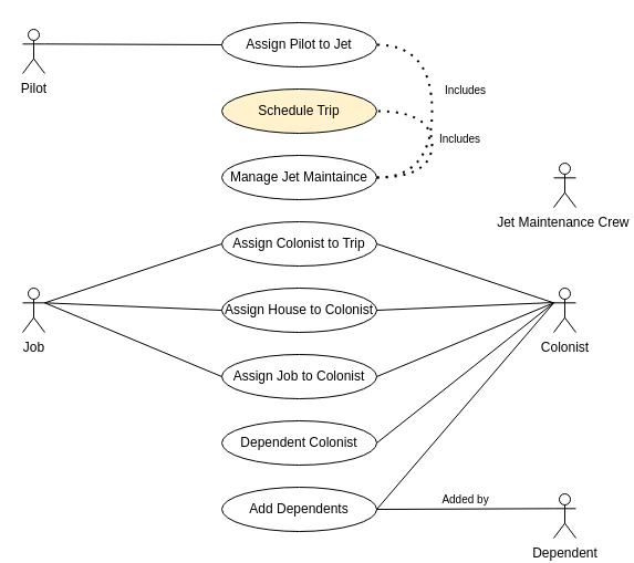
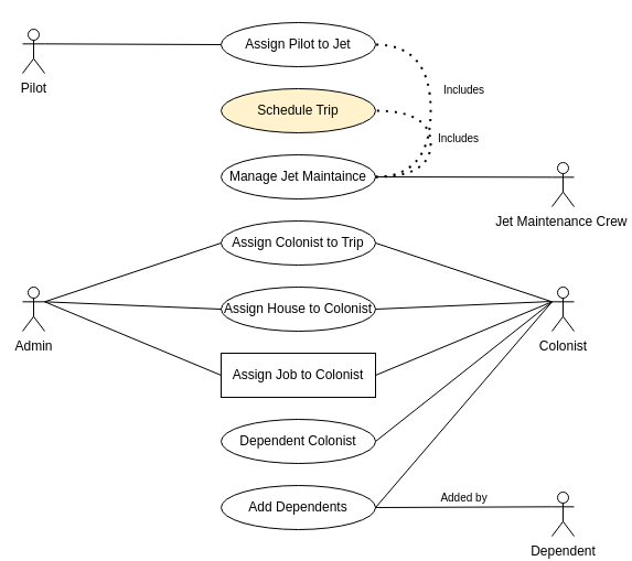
  <mxCell id="0" />
  <mxCell id="1" parent="0" />
  <mxCell id="2" value="Assign Pilot to Jet" style="ellipse;whiteSpace=wrap;html=1;" vertex="1" parent="1"><mxGeometry x="200" y="20" width="140" height="40" as="geometry" /></mxCell>
  <mxCell id="3" value="Schedule Trip" style="ellipse;whiteSpace=wrap;html=1;fillColor=#fff2cc;" vertex="1" parent="1"><mxGeometry x="200" y="80" width="140" height="40" as="geometry" /></mxCell>
  <mxCell id="4" value="Manage Jet Maintaince" style="ellipse;whiteSpace=wrap;html=1;" vertex="1" parent="1"><mxGeometry x="200" y="140" width="140" height="40" as="geometry" /></mxCell>
  <mxCell id="5" value="Assign Colonist to Trip" style="ellipse;whiteSpace=wrap;html=1;" vertex="1" parent="1"><mxGeometry x="200" y="200" width="140" height="40" as="geometry" /></mxCell>
  <mxCell id="6" value="Assign House to Colonist" style="ellipse;whiteSpace=wrap;html=1;" vertex="1" parent="1"><mxGeometry x="200" y="260" width="140" height="40" as="geometry" /></mxCell>
- <mxCell id="7" value="Assign Job to Colonist" style="ellipse;whiteSpace=wrap;html=1;" vertex="1" parent="1"><mxGeometry x="200" y="320" width="140" height="40" as="geometry" /></mxCell>
+ <mxCell id="7" value="Assign Job to Colonist" style="whiteSpace=wrap;html=1;rounded=0;" vertex="1" parent="1"><mxGeometry x="200" y="320" width="140" height="40" as="geometry" /></mxCell>
  <mxCell id="8" value="Dependent Colonist" style="ellipse;whiteSpace=wrap;html=1;" vertex="1" parent="1"><mxGeometry x="200" y="380" width="140" height="40" as="geometry" /></mxCell>
  <mxCell id="9" value="Add Dependents" style="ellipse;whiteSpace=wrap;html=1;" vertex="1" parent="1"><mxGeometry x="200" y="440" width="140" height="40" as="geometry" /></mxCell>
  <mxCell id="10" style="rounded=0;orthogonalLoop=1;jettySize=auto;html=1;exitX=1;exitY=0.333;exitDx=0;exitDy=0;exitPerimeter=0;entryX=0;entryY=0.5;entryDx=0;entryDy=0;endArrow=none;endFill=0;" edge="1" parent="1" source="11" target="2"><mxGeometry relative="1" as="geometry" /></mxCell>
  <mxCell id="11" value="Pilot" style="shape=umlActor;verticalLabelPosition=bottom;verticalAlign=top;html=1;outlineConnect=0;" vertex="1" parent="1"><mxGeometry x="20" y="26" width="20" height="40" as="geometry" /></mxCell>
  <mxCell id="12" style="rounded=0;orthogonalLoop=1;jettySize=auto;html=1;exitX=1;exitY=0.333;exitDx=0;exitDy=0;exitPerimeter=0;entryX=0;entryY=0.5;entryDx=0;entryDy=0;endArrow=none;endFill=0;" edge="1" parent="1" source="15" target="5"><mxGeometry relative="1" as="geometry" /></mxCell>
  <mxCell id="13" style="rounded=0;orthogonalLoop=1;jettySize=auto;html=1;exitX=1;exitY=0.333;exitDx=0;exitDy=0;exitPerimeter=0;entryX=0;entryY=0.5;entryDx=0;entryDy=0;endArrow=none;endFill=0;" edge="1" parent="1" source="15" target="6"><mxGeometry relative="1" as="geometry" /></mxCell>
  <mxCell id="14" style="rounded=0;orthogonalLoop=1;jettySize=auto;html=1;exitX=1;exitY=0.333;exitDx=0;exitDy=0;exitPerimeter=0;entryX=0;entryY=0.5;entryDx=0;entryDy=0;endArrow=none;endFill=0;" edge="1" parent="1" source="15" target="7"><mxGeometry relative="1" as="geometry" /></mxCell>
- <mxCell id="15" value="Job" style="shape=umlActor;verticalLabelPosition=bottom;verticalAlign=top;html=1;outlineConnect=0;" vertex="1" parent="1"><mxGeometry x="20" y="260" width="20" height="40" as="geometry" /></mxCell>
+ <mxCell id="15" value="Admin" style="shape=umlActor;verticalLabelPosition=bottom;verticalAlign=top;html=1;outlineConnect=0;" vertex="1" parent="1"><mxGeometry x="20" y="260" width="20" height="40" as="geometry" /></mxCell>
  <mxCell id="16" style="rounded=0;orthogonalLoop=1;jettySize=auto;html=1;exitX=0;exitY=0.333;exitDx=0;exitDy=0;exitPerimeter=0;entryX=1;entryY=0.5;entryDx=0;entryDy=0;endArrow=none;endFill=0;" edge="1" parent="1" source="17" target="5"><mxGeometry relative="1" as="geometry" /></mxCell>
  <mxCell id="17" value="Colonist" style="shape=umlActor;verticalLabelPosition=bottom;verticalAlign=top;html=1;outlineConnect=0;" vertex="1" parent="1"><mxGeometry x="500" y="260" width="20" height="40" as="geometry" /></mxCell>
  <mxCell id="18" style="rounded=0;orthogonalLoop=1;jettySize=auto;html=1;exitX=1;exitY=0.5;exitDx=0;exitDy=0;endArrow=none;endFill=0;" edge="1" parent="1" source="6"><mxGeometry relative="1" as="geometry"><mxPoint x="500" y="273" as="targetPoint" /></mxGeometry></mxCell>
  <mxCell id="19" style="rounded=0;orthogonalLoop=1;jettySize=auto;html=1;exitX=1;exitY=0.5;exitDx=0;exitDy=0;entryX=0;entryY=0.333;entryDx=0;entryDy=0;entryPerimeter=0;endArrow=none;endFill=0;" edge="1" parent="1" source="7" target="17"><mxGeometry relative="1" as="geometry" /></mxCell>
  <mxCell id="20" style="rounded=0;orthogonalLoop=1;jettySize=auto;html=1;exitX=1;exitY=0.5;exitDx=0;exitDy=0;entryX=0;entryY=0.333;entryDx=0;entryDy=0;entryPerimeter=0;endArrow=none;endFill=0;" edge="1" parent="1" source="8" target="17"><mxGeometry relative="1" as="geometry" /></mxCell>
  <mxCell id="21" style="rounded=0;orthogonalLoop=1;jettySize=auto;html=1;exitX=1;exitY=0.5;exitDx=0;exitDy=0;entryX=0;entryY=0.333;entryDx=0;entryDy=0;entryPerimeter=0;endArrow=none;endFill=0;" edge="1" parent="1" source="9" target="17"><mxGeometry relative="1" as="geometry" /></mxCell>
  <mxCell id="22" style="rounded=0;orthogonalLoop=1;jettySize=auto;html=1;exitX=0;exitY=0.333;exitDx=0;exitDy=0;exitPerimeter=0;entryX=1;entryY=0.5;entryDx=0;entryDy=0;endArrow=none;endFill=0;" edge="1" parent="1" source="23" target="9"><mxGeometry relative="1" as="geometry" /></mxCell>
  <mxCell id="23" value="Dependent" style="shape=umlActor;verticalLabelPosition=bottom;verticalAlign=top;html=1;outlineConnect=0;" vertex="1" parent="1"><mxGeometry x="500" y="446" width="20" height="40" as="geometry" /></mxCell>
  <mxCell id="24" value="&lt;font style=&quot;font-size: 10px;&quot;&gt;Added by&lt;/font&gt;" style="text;html=1;align=center;verticalAlign=middle;resizable=0;points=[];autosize=1;strokeColor=none;fillColor=none;" vertex="1" parent="1"><mxGeometry x="385" y="436" width="70" height="30" as="geometry" /></mxCell>
  <mxCell id="25" value="Jet Maintenance Crew&lt;span style=&quot;background-color: initial;&quot;&gt;&amp;nbsp;&lt;/span&gt;" style="shape=umlActor;verticalLabelPosition=bottom;verticalAlign=top;html=1;outlineConnect=0;" vertex="1" parent="1"><mxGeometry x="500" y="147" width="20" height="40" as="geometry" /></mxCell>
+ <mxCell id="26" style="rounded=0;orthogonalLoop=1;jettySize=auto;html=1;exitX=1;exitY=0.5;exitDx=0;exitDy=0;entryX=0;entryY=0.333;entryDx=0;entryDy=0;entryPerimeter=0;endArrow=none;endFill=0;" edge="1" parent="1" source="4" target="25"><mxGeometry relative="1" as="geometry" /></mxCell>
  <mxCell id="27" value="" style="endArrow=none;dashed=1;html=1;dashPattern=1 3;strokeWidth=2;rounded=0;entryX=1;entryY=0.5;entryDx=0;entryDy=0;exitX=1;exitY=0.5;exitDx=0;exitDy=0;edgeStyle=orthogonalEdgeStyle;curved=1;" edge="1" parent="1" source="4" target="3"><mxGeometry width="50" height="50" relative="1" as="geometry"><mxPoint x="40" y="320" as="sourcePoint" /><mxPoint x="90" y="270" as="targetPoint" /><Array as="points"><mxPoint x="390" y="160" /><mxPoint x="390" y="100" /></Array></mxGeometry></mxCell>
  <mxCell id="28" value="&lt;font style=&quot;font-size: 10px;&quot;&gt;Includes&lt;/font&gt;" style="text;html=1;align=center;verticalAlign=middle;resizable=0;points=[];autosize=1;strokeColor=none;fillColor=none;" vertex="1" parent="1"><mxGeometry x="385" y="110" width="60" height="30" as="geometry" /></mxCell>
  <mxCell id="29" value="" style="endArrow=none;dashed=1;html=1;dashPattern=1 3;strokeWidth=2;rounded=0;entryX=1;entryY=0.5;entryDx=0;entryDy=0;exitX=1;exitY=0.5;exitDx=0;exitDy=0;edgeStyle=orthogonalEdgeStyle;curved=1;" edge="1" parent="1" source="4"><mxGeometry width="50" height="50" relative="1" as="geometry"><mxPoint x="340" y="100" as="sourcePoint" /><mxPoint x="340" y="40" as="targetPoint" /><Array as="points"><mxPoint x="390" y="160" /><mxPoint x="390" y="40" /></Array></mxGeometry></mxCell>
  <mxCell id="30" value="&lt;font style=&quot;font-size: 10px;&quot;&gt;Includes&lt;/font&gt;" style="text;html=1;align=center;verticalAlign=middle;resizable=0;points=[];autosize=1;strokeColor=none;fillColor=none;" vertex="1" parent="1"><mxGeometry x="390" y="66" width="60" height="30" as="geometry" /></mxCell>
